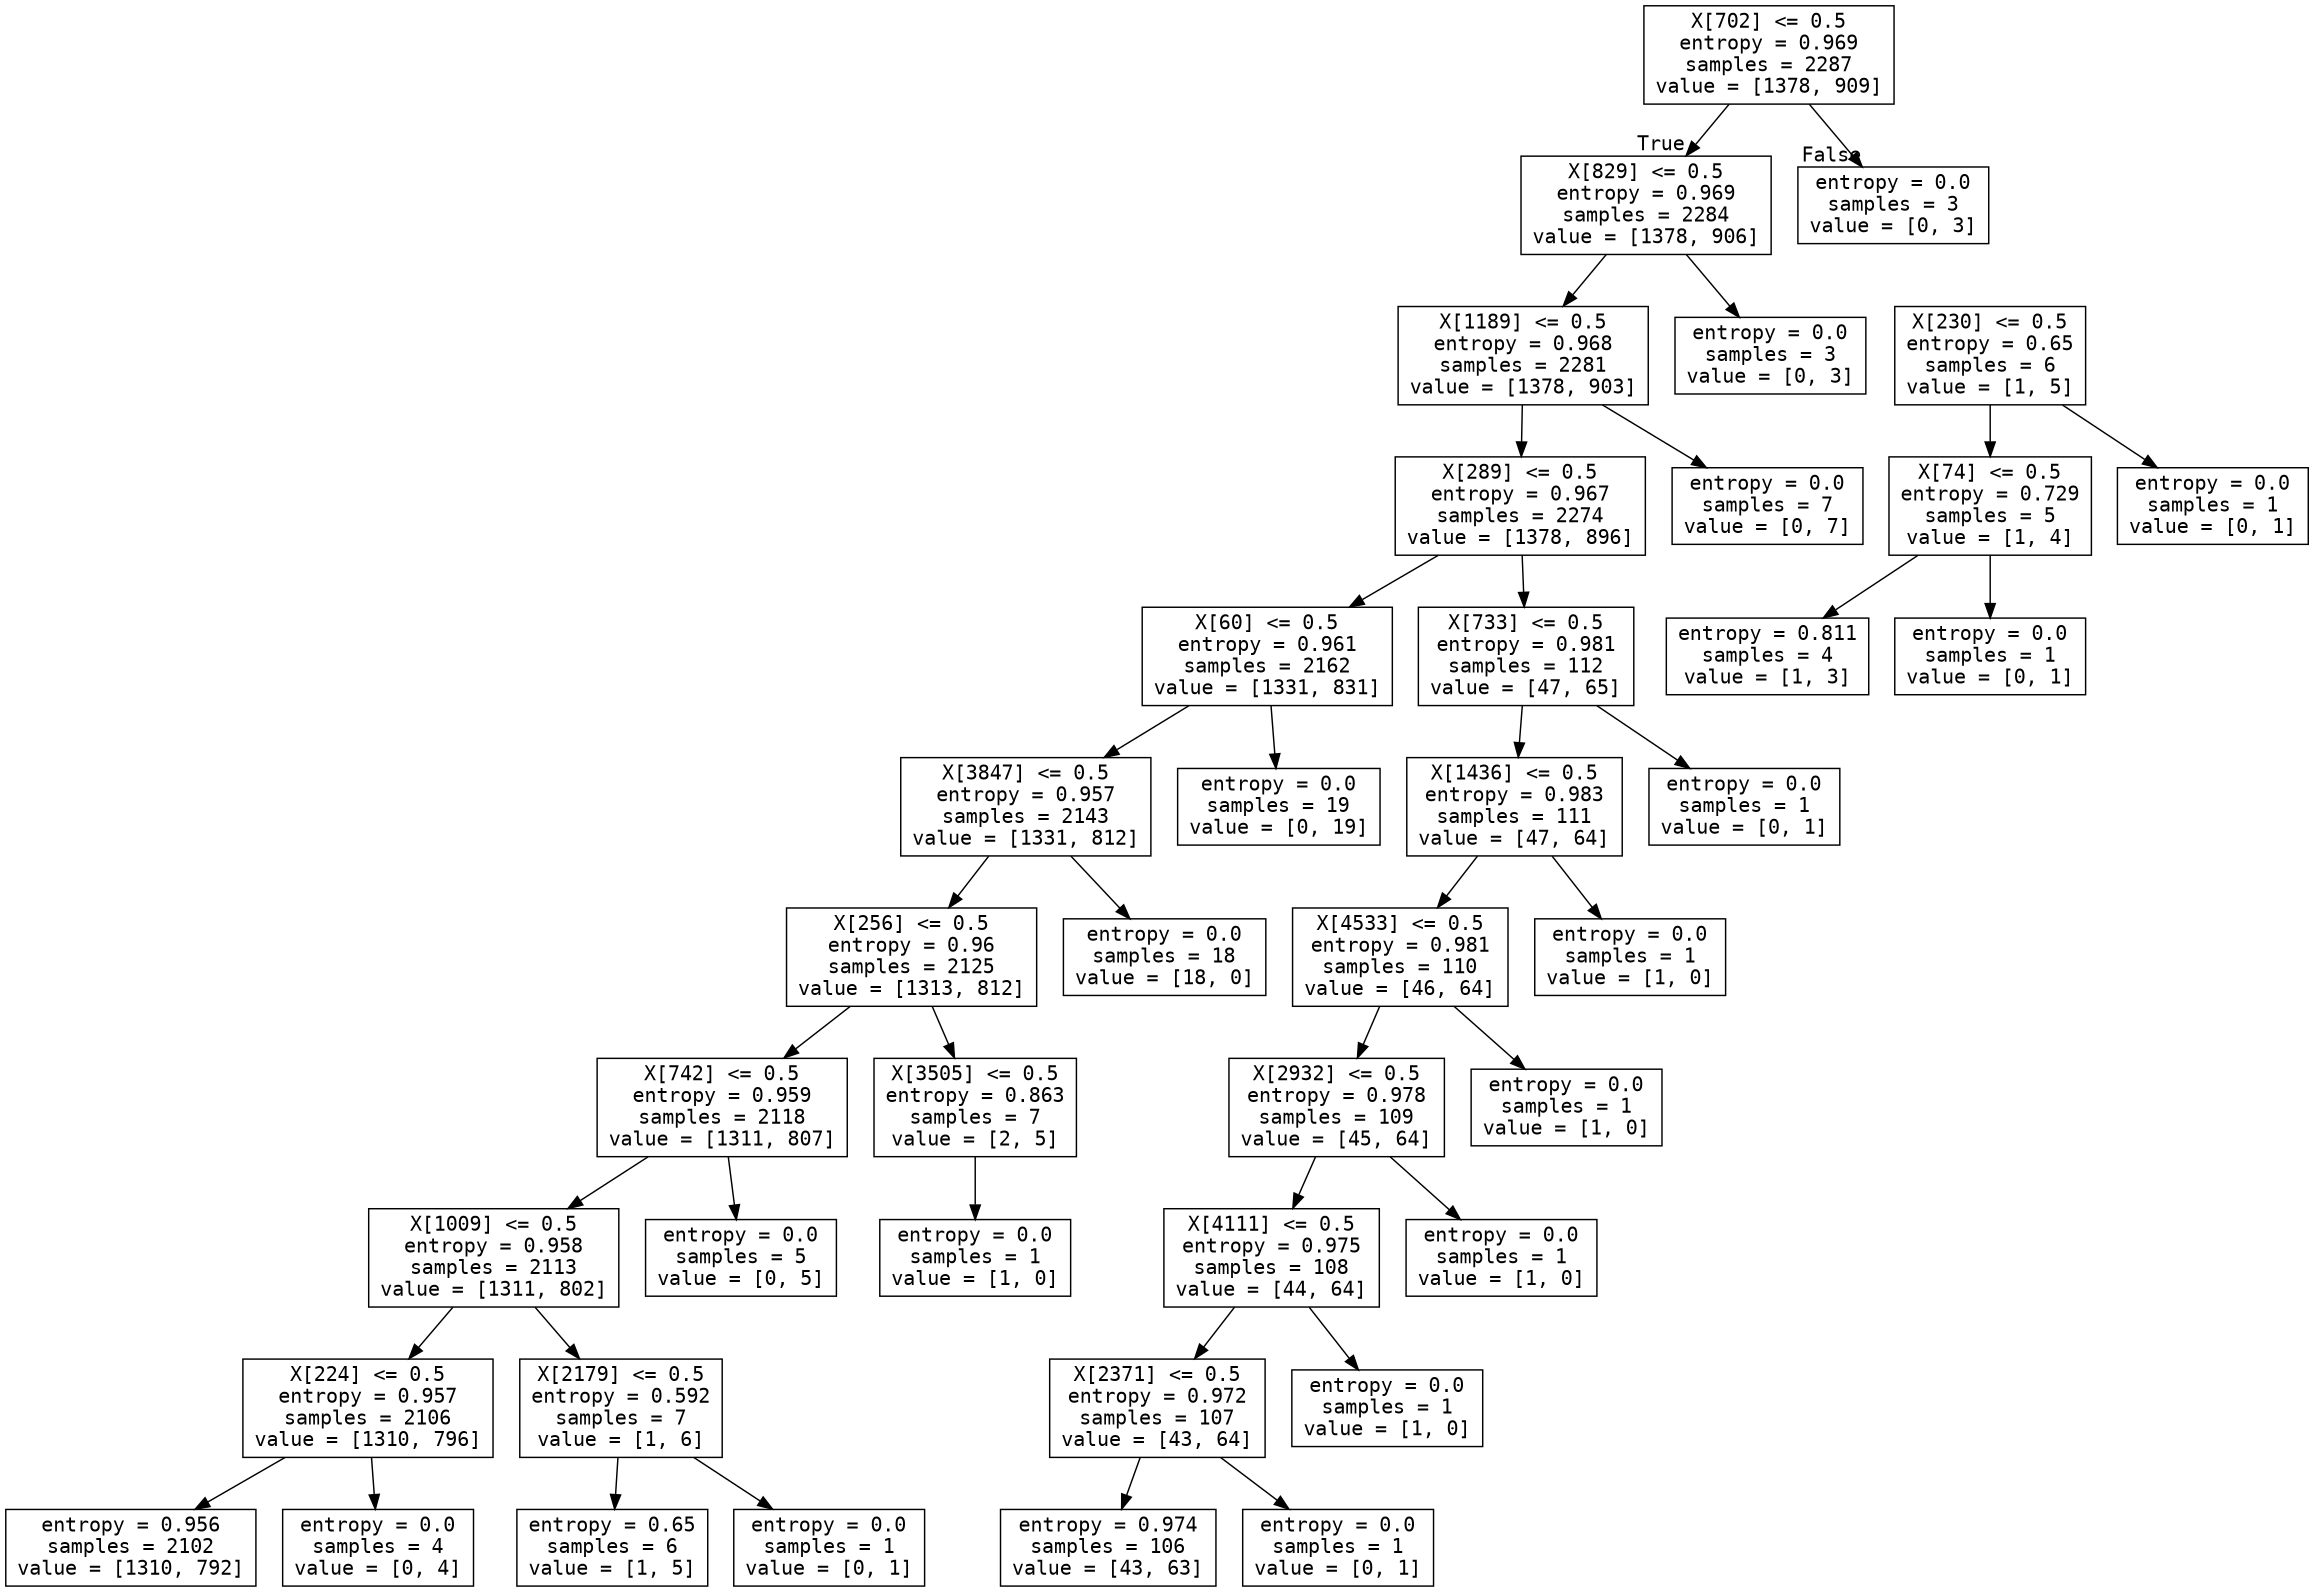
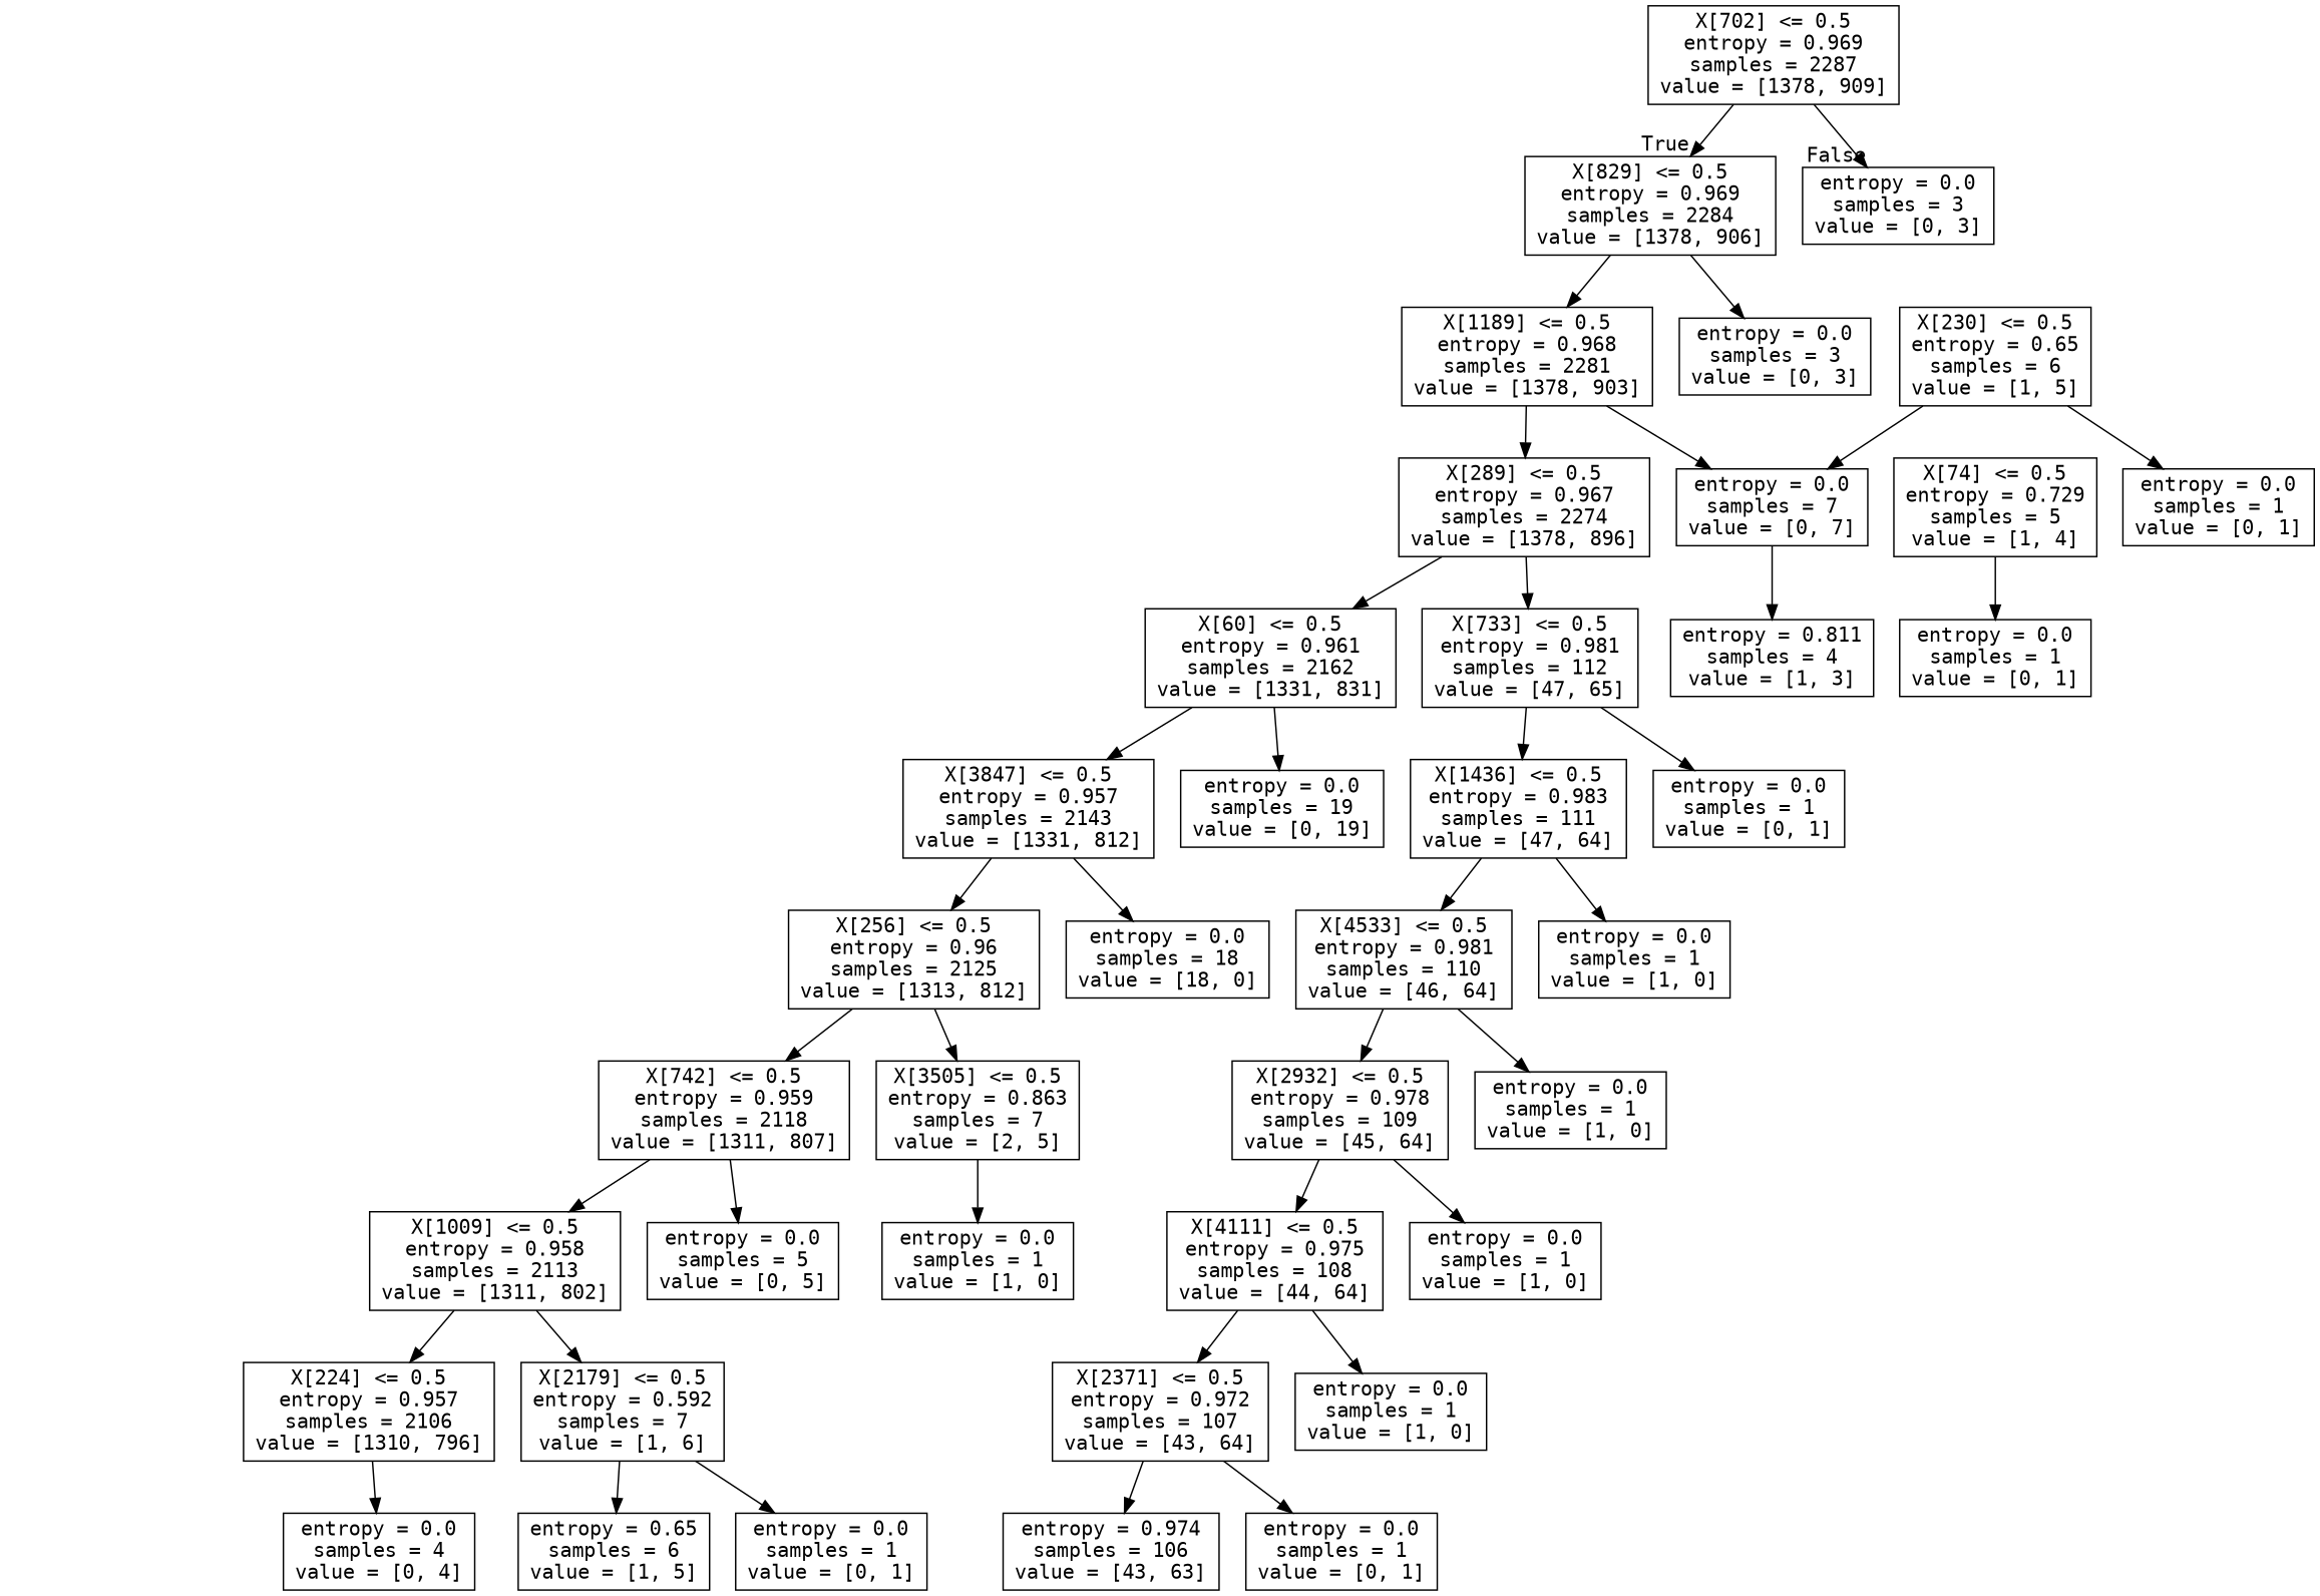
  digraph {
    fontname="DejaVu Sans Mono"
    node [fontname="DejaVu Sans Mono" shape=box]
    edge [fontname="DejaVu Sans Mono"]
    n1 [label="X[702] <= 0.5\nentropy = 0.969\nsamples = 2287\nvalue = [1378, 909]"]
    n2 [label="X[829] <= 0.5\nentropy = 0.969\nsamples = 2284\nvalue = [1378, 906]"]
    n3 [label="entropy = 0.0\nsamples = 3\nvalue = [0, 3]"]
    n4 [label="X[1189] <= 0.5\nentropy = 0.968\nsamples = 2281\nvalue = [1378, 903]"]
    n5 [label="entropy = 0.0\nsamples = 3\nvalue = [0, 3]"]
    n6 [label="X[289] <= 0.5\nentropy = 0.967\nsamples = 2274\nvalue = [1378, 896]"]
    n7 [label="entropy = 0.0\nsamples = 7\nvalue = [0, 7]"]
    n8 [label="X[60] <= 0.5\nentropy = 0.961\nsamples = 2162\nvalue = [1331, 831]"]
    n9 [label="X[733] <= 0.5\nentropy = 0.981\nsamples = 112\nvalue = [47, 65]"]
    n10 [label="X[3847] <= 0.5\nentropy = 0.957\nsamples = 2143\nvalue = [1331, 812]"]
    n11 [label="entropy = 0.0\nsamples = 19\nvalue = [0, 19]"]
    n12 [label="X[1436] <= 0.5\nentropy = 0.983\nsamples = 111\nvalue = [47, 64]"]
    n13 [label="entropy = 0.0\nsamples = 1\nvalue = [0, 1]"]
    n14 [label="X[256] <= 0.5\nentropy = 0.96\nsamples = 2125\nvalue = [1313, 812]"]
    n15 [label="entropy = 0.0\nsamples = 18\nvalue = [18, 0]"]
    n16 [label="X[742] <= 0.5\nentropy = 0.959\nsamples = 2118\nvalue = [1311, 807]"]
    n17 [label="X[3505] <= 0.5\nentropy = 0.863\nsamples = 7\nvalue = [2, 5]"]
    n18 [label="X[1009] <= 0.5\nentropy = 0.958\nsamples = 2113\nvalue = [1311, 802]"]
    n19 [label="entropy = 0.0\nsamples = 5\nvalue = [0, 5]"]
    n20 [label="entropy = 0.0\nsamples = 1\nvalue = [1, 0]"]
    n21 [label="X[224] <= 0.5\nentropy = 0.957\nsamples = 2106\nvalue = [1310, 796]"]
    n22 [label="X[2179] <= 0.5\nentropy = 0.592\nsamples = 7\nvalue = [1, 6]"]
-   n23 [label="entropy = 0.956\nsamples = 2102\nvalue = [1310, 792]"]
    n24 [label="entropy = 0.0\nsamples = 4\nvalue = [0, 4]"]
    n25 [label="entropy = 0.65\nsamples = 6\nvalue = [1, 5]"]
    n26 [label="entropy = 0.0\nsamples = 1\nvalue = [0, 1]"]
    n27 [label="X[230] <= 0.5\nentropy = 0.65\nsamples = 6\nvalue = [1, 5]"]
    n28 [label="X[74] <= 0.5\nentropy = 0.729\nsamples = 5\nvalue = [1, 4]"]
    n29 [label="entropy = 0.0\nsamples = 1\nvalue = [0, 1]"]
    n30 [label="entropy = 0.811\nsamples = 4\nvalue = [1, 3]"]
    n31 [label="entropy = 0.0\nsamples = 1\nvalue = [0, 1]"]
    n32 [label="X[4533] <= 0.5\nentropy = 0.981\nsamples = 110\nvalue = [46, 64]"]
    n33 [label="entropy = 0.0\nsamples = 1\nvalue = [1, 0]"]
    n34 [label="X[2932] <= 0.5\nentropy = 0.978\nsamples = 109\nvalue = [45, 64]"]
    n35 [label="entropy = 0.0\nsamples = 1\nvalue = [1, 0]"]
    n36 [label="X[4111] <= 0.5\nentropy = 0.975\nsamples = 108\nvalue = [44, 64]"]
    n37 [label="entropy = 0.0\nsamples = 1\nvalue = [1, 0]"]
    n38 [label="X[2371] <= 0.5\nentropy = 0.972\nsamples = 107\nvalue = [43, 64]"]
    n39 [label="entropy = 0.0\nsamples = 1\nvalue = [1, 0]"]
    n40 [label="entropy = 0.974\nsamples = 106\nvalue = [43, 63]"]
    n41 [label="entropy = 0.0\nsamples = 1\nvalue = [0, 1]"]
    n1 -> n2 [headlabel=True labelangle=45 labeldistance=2.5]
    n1 -> n3 [headlabel=False labelangle=-45 labeldistance=2.5]
    n2 -> n4
    n2 -> n5
    n4 -> n6
    n4 -> n7
    n6 -> n8
    n6 -> n9
    n8 -> n10
    n8 -> n11
    n9 -> n12
    n9 -> n13
    n10 -> n14
    n10 -> n15
    n12 -> n32
    n12 -> n33
    n14 -> n16
    n14 -> n17
    n16 -> n18
    n16 -> n19
    n17 -> n20
    n18 -> n21
    n18 -> n22
-   n21 -> n23
    n21 -> n24
    n22 -> n25
    n22 -> n26
-   n27 -> n28
+   n27 -> n7
    n27 -> n29
-   n28 -> n30
+   n7 -> n30
    n28 -> n31
    n32 -> n34
    n32 -> n35
    n34 -> n36
    n34 -> n37
    n36 -> n38
    n36 -> n39
    n38 -> n40
    n38 -> n41
  }
